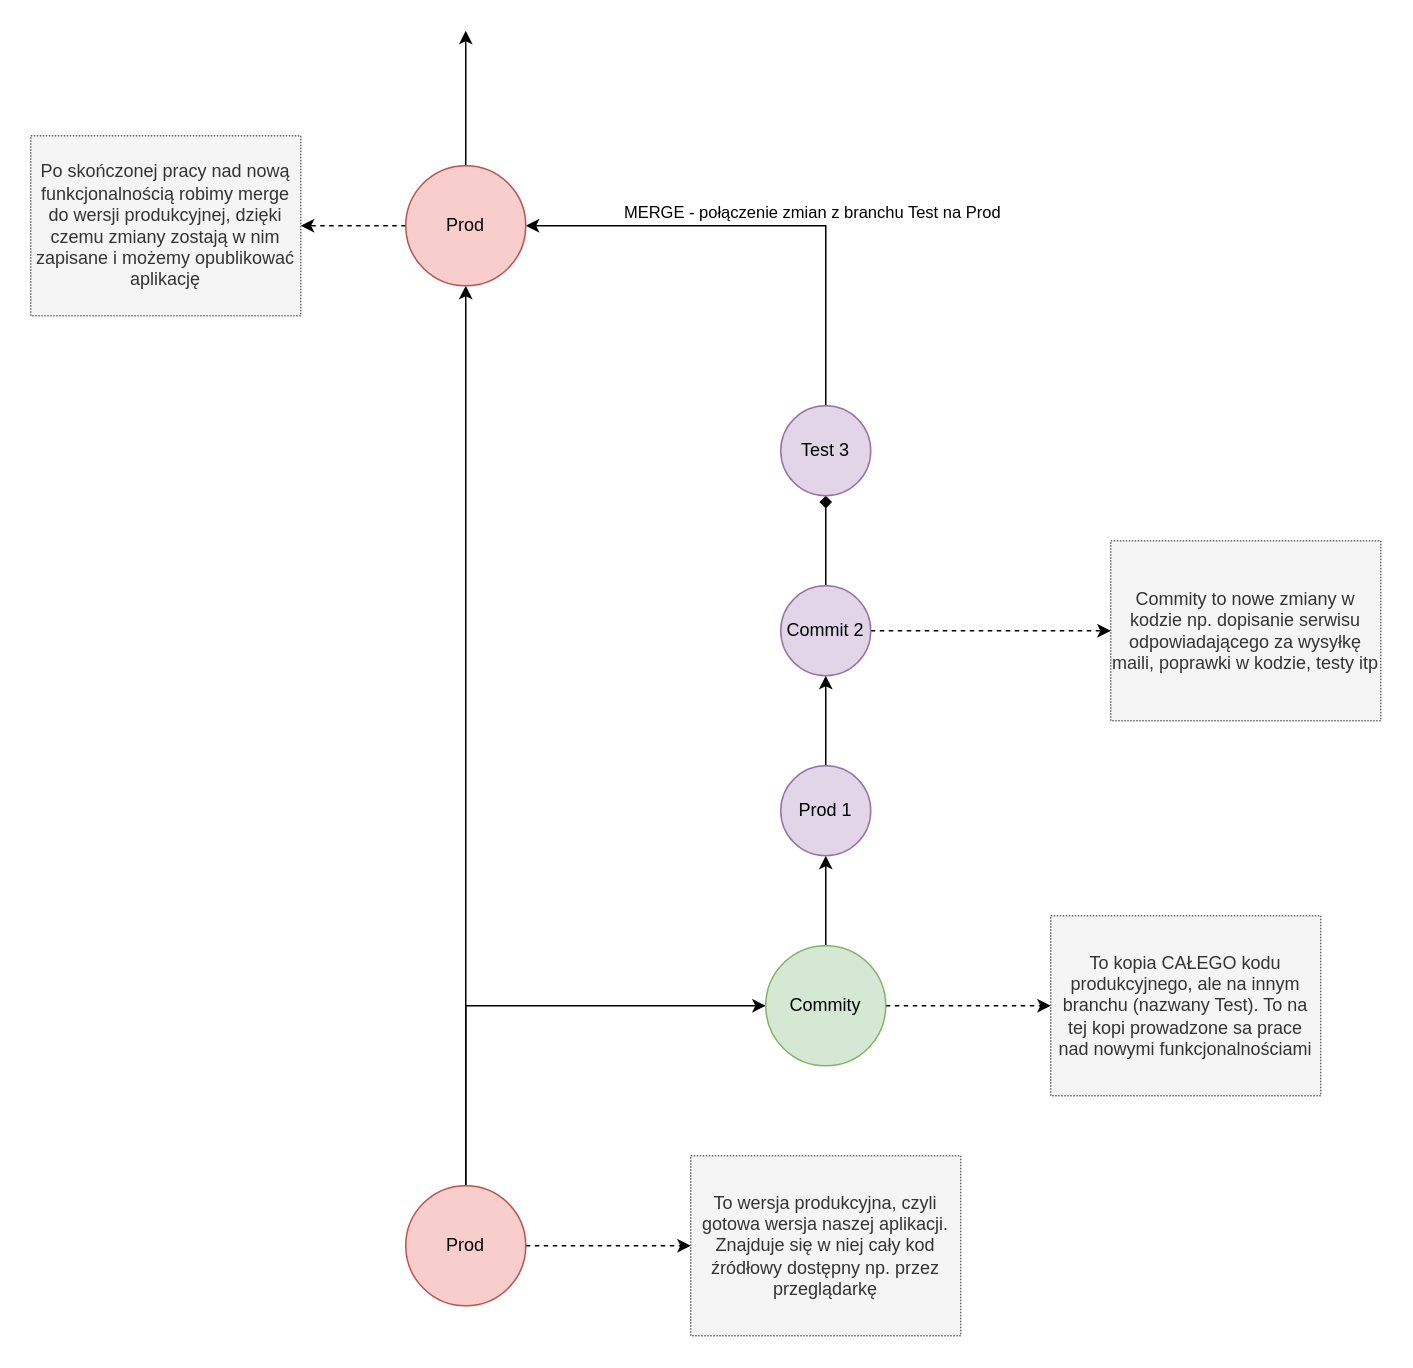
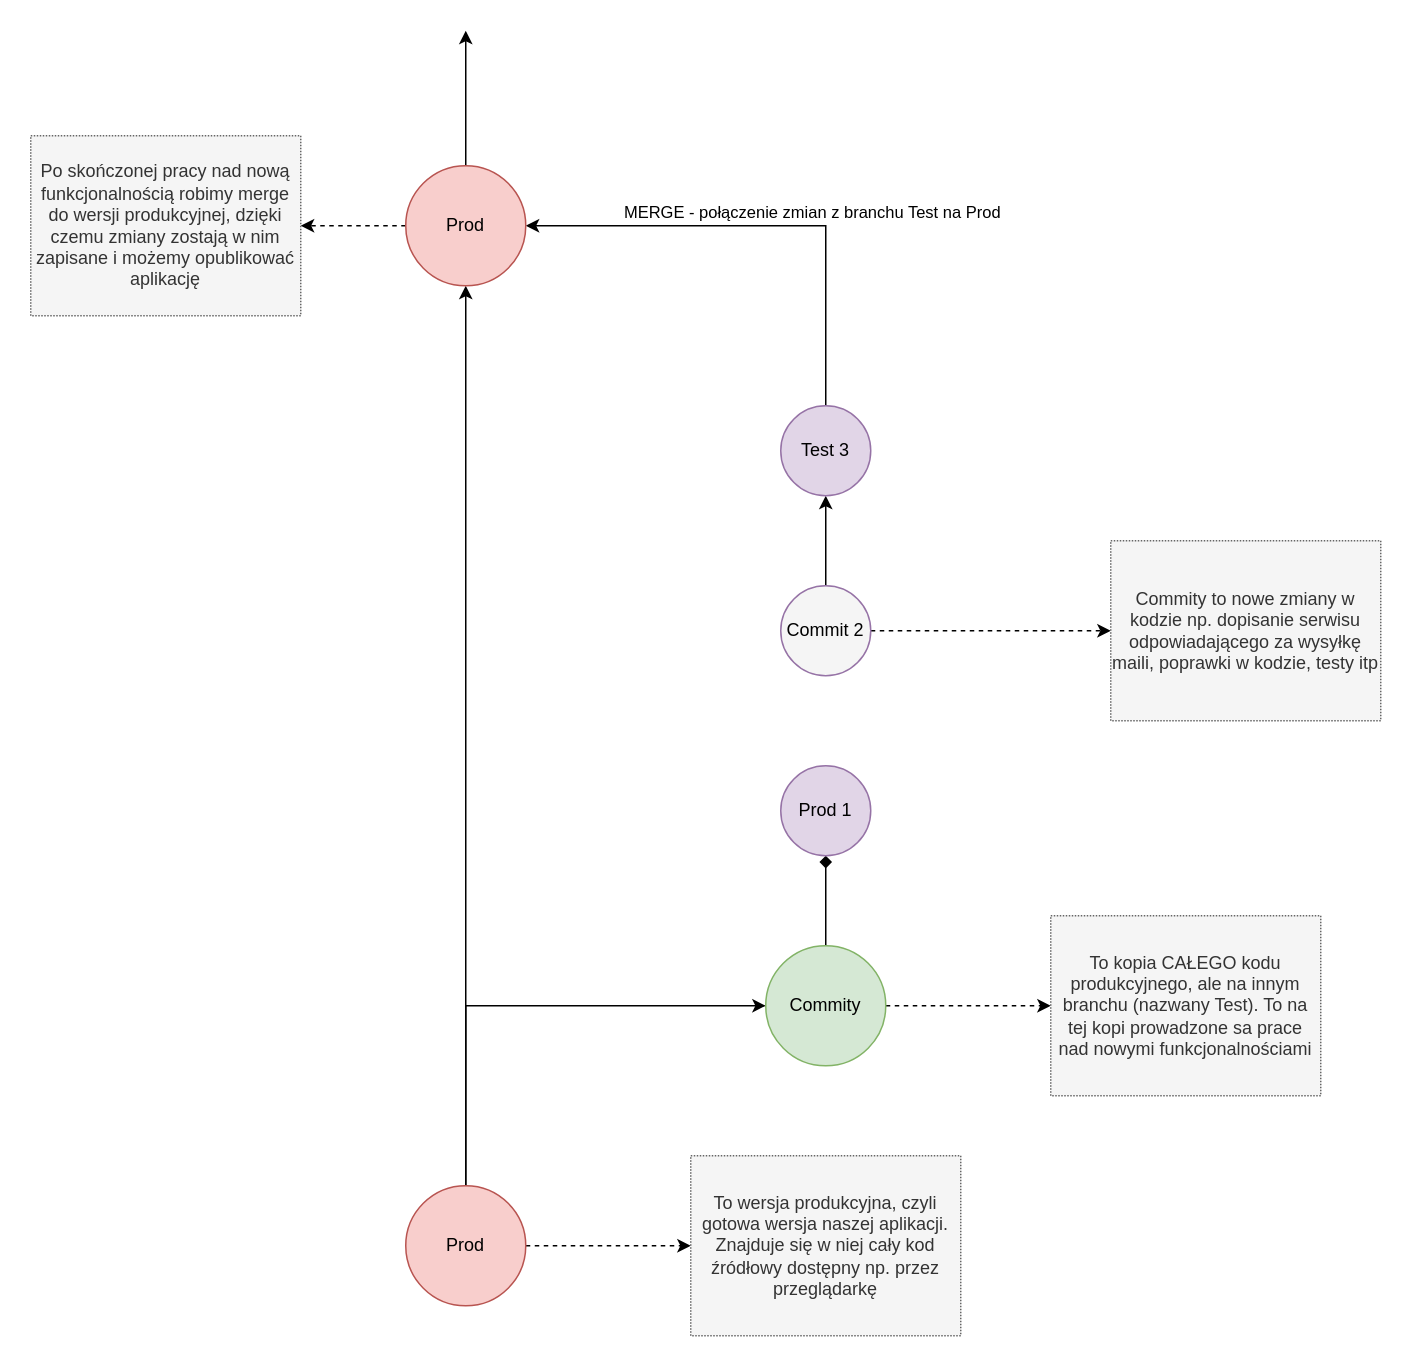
  <mxCell id="0" />
  <mxCell id="1" parent="0" />
  <mxCell id="2" style="edgeStyle=orthogonalEdgeStyle;rounded=0;orthogonalLoop=1;jettySize=auto;html=1;entryX=0;entryY=0.5;entryDx=0;entryDy=0;dashed=1;" edge="1" parent="1" source="5" target="9"><mxGeometry relative="1" as="geometry" /></mxCell>
  <mxCell id="3" style="edgeStyle=orthogonalEdgeStyle;rounded=0;orthogonalLoop=1;jettySize=auto;html=1;entryX=0;entryY=0.5;entryDx=0;entryDy=0;" edge="1" parent="1" source="5" target="8"><mxGeometry relative="1" as="geometry"><Array as="points"><mxPoint x="310" y="670" /></Array></mxGeometry></mxCell>
  <mxCell id="4" style="edgeStyle=orthogonalEdgeStyle;rounded=0;orthogonalLoop=1;jettySize=auto;html=1;" edge="1" parent="1" source="5" target="22"><mxGeometry relative="1" as="geometry" /></mxCell>
  <mxCell id="5" value="Prod" style="ellipse;whiteSpace=wrap;html=1;fillColor=#f8cecc;strokeColor=#b85450;" vertex="1" parent="1"><mxGeometry x="270" y="790" width="80" height="80" as="geometry" /></mxCell>
  <mxCell id="6" style="edgeStyle=orthogonalEdgeStyle;rounded=0;orthogonalLoop=1;jettySize=auto;html=1;dashed=1;" edge="1" parent="1" source="8" target="10"><mxGeometry relative="1" as="geometry" /></mxCell>
- <mxCell id="7" style="edgeStyle=orthogonalEdgeStyle;rounded=0;orthogonalLoop=1;jettySize=auto;html=1;entryX=0.5;entryY=1;entryDx=0;entryDy=0;" edge="1" parent="1" source="8" target="12"><mxGeometry relative="1" as="geometry" /></mxCell>
+ <mxCell id="7" style="edgeStyle=orthogonalEdgeStyle;rounded=0;orthogonalLoop=1;jettySize=auto;html=1;entryX=0.5;entryY=1;entryDx=0;entryDy=0;endArrow=diamond;" edge="1" parent="1" source="8" target="12"><mxGeometry relative="1" as="geometry" /></mxCell>
  <mxCell id="8" value="Commity" style="ellipse;whiteSpace=wrap;html=1;fillColor=#d5e8d4;strokeColor=#82b366;" vertex="1" parent="1"><mxGeometry x="510" y="630" width="80" height="80" as="geometry" /></mxCell>
  <mxCell id="9" value="To wersja produkcyjna, czyli gotowa wersja naszej aplikacji. Znajduje się w niej cały kod źródłowy dostępny np. przez przeglądarkę" style="rounded=0;whiteSpace=wrap;html=1;fillColor=#f5f5f5;fontColor=#333333;strokeColor=#666666;dashed=1;dashPattern=1 1;" vertex="1" parent="1"><mxGeometry x="460" y="770" width="180" height="120" as="geometry" /></mxCell>
  <mxCell id="10" value="To kopia CAŁEGO kodu produkcyjnego, ale na innym branchu (nazwany Test). To na tej kopi prowadzone sa prace nad nowymi funkcjonalnościami" style="rounded=0;whiteSpace=wrap;html=1;fillColor=#f5f5f5;fontColor=#333333;strokeColor=#666666;dashed=1;dashPattern=1 1;" vertex="1" parent="1"><mxGeometry x="700" y="610" width="180" height="120" as="geometry" /></mxCell>
- <mxCell id="11" style="edgeStyle=orthogonalEdgeStyle;rounded=0;orthogonalLoop=1;jettySize=auto;html=1;" edge="1" parent="1" source="12" target="15"><mxGeometry relative="1" as="geometry" /></mxCell>
  <mxCell id="12" value="Prod 1" style="ellipse;whiteSpace=wrap;html=1;fillColor=#e1d5e7;strokeColor=#9673a6;" vertex="1" parent="1"><mxGeometry x="520" y="510" width="60" height="60" as="geometry" /></mxCell>
- <mxCell id="13" style="edgeStyle=orthogonalEdgeStyle;rounded=0;orthogonalLoop=1;jettySize=auto;html=1;endArrow=diamond;" edge="1" parent="1" source="15" target="18"><mxGeometry relative="1" as="geometry" /></mxCell>
+ <mxCell id="13" style="edgeStyle=orthogonalEdgeStyle;rounded=0;orthogonalLoop=1;jettySize=auto;html=1;" edge="1" parent="1" source="15" target="18"><mxGeometry relative="1" as="geometry" /></mxCell>
  <mxCell id="14" style="edgeStyle=orthogonalEdgeStyle;rounded=0;orthogonalLoop=1;jettySize=auto;html=1;entryX=0;entryY=0.5;entryDx=0;entryDy=0;dashed=1;" edge="1" parent="1" source="15" target="19"><mxGeometry relative="1" as="geometry" /></mxCell>
- <mxCell id="15" value="&lt;div&gt;Commit 2&lt;/div&gt;" style="ellipse;whiteSpace=wrap;html=1;fillColor=#e1d5e7;strokeColor=#9673a6;" vertex="1" parent="1"><mxGeometry x="520" y="390" width="60" height="60" as="geometry" /></mxCell>
+ <mxCell id="15" value="&lt;div&gt;Commit 2&lt;/div&gt;" style="ellipse;whiteSpace=wrap;html=1;fillColor=#f5f5f5;strokeColor=#9673a6;" vertex="1" parent="1"><mxGeometry x="520" y="390" width="60" height="60" as="geometry" /></mxCell>
  <mxCell id="16" style="edgeStyle=orthogonalEdgeStyle;rounded=0;orthogonalLoop=1;jettySize=auto;html=1;" edge="1" parent="1" source="18" target="22"><mxGeometry relative="1" as="geometry"><Array as="points"><mxPoint x="550" y="150" /></Array></mxGeometry></mxCell>
  <mxCell id="17" value="MERGE - połączenie zmian z branchu Test na Prod" style="edgeLabel;html=1;align=center;verticalAlign=middle;resizable=0;points=[];" vertex="1" connectable="0" parent="16"><mxGeometry x="-0.106" y="-4" relative="1" as="geometry"><mxPoint x="13" y="-6" as="offset" /></mxGeometry></mxCell>
  <mxCell id="18" value="Test 3" style="ellipse;whiteSpace=wrap;html=1;fillColor=#e1d5e7;strokeColor=#9673a6;" vertex="1" parent="1"><mxGeometry x="520" y="270" width="60" height="60" as="geometry" /></mxCell>
  <mxCell id="19" value="Commity to nowe zmiany w kodzie np. dopisanie serwisu odpowiadającego za wysyłkę maili, poprawki w kodzie, testy itp" style="rounded=0;whiteSpace=wrap;html=1;fillColor=#f5f5f5;fontColor=#333333;strokeColor=#666666;dashed=1;dashPattern=1 1;" vertex="1" parent="1"><mxGeometry x="740" y="360" width="180" height="120" as="geometry" /></mxCell>
  <mxCell id="20" style="edgeStyle=orthogonalEdgeStyle;rounded=0;orthogonalLoop=1;jettySize=auto;html=1;" edge="1" parent="1" source="22"><mxGeometry relative="1" as="geometry"><mxPoint x="310" y="20" as="targetPoint" /></mxGeometry></mxCell>
  <mxCell id="21" style="edgeStyle=orthogonalEdgeStyle;rounded=0;orthogonalLoop=1;jettySize=auto;html=1;entryX=1;entryY=0.5;entryDx=0;entryDy=0;dashed=1;" edge="1" parent="1" source="22" target="23"><mxGeometry relative="1" as="geometry" /></mxCell>
  <mxCell id="22" value="Prod" style="ellipse;whiteSpace=wrap;html=1;fillColor=#f8cecc;strokeColor=#b85450;" vertex="1" parent="1"><mxGeometry x="270" y="110" width="80" height="80" as="geometry" /></mxCell>
  <mxCell id="23" value="Po skończonej pracy nad nową funkcjonalnością robimy merge do wersji produkcyjnej, dzięki czemu zmiany zostają w nim zapisane i możemy opublikować aplikację" style="rounded=0;whiteSpace=wrap;html=1;fillColor=#f5f5f5;fontColor=#333333;strokeColor=#666666;dashed=1;dashPattern=1 1;" vertex="1" parent="1"><mxGeometry x="20" y="90" width="180" height="120" as="geometry" /></mxCell>
